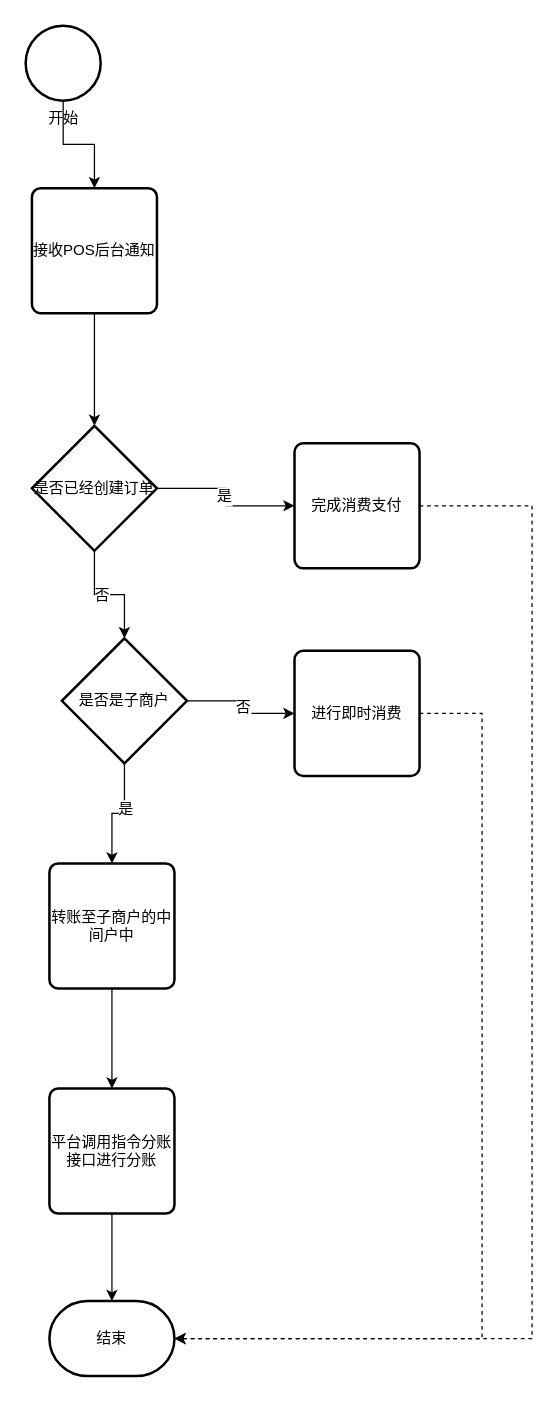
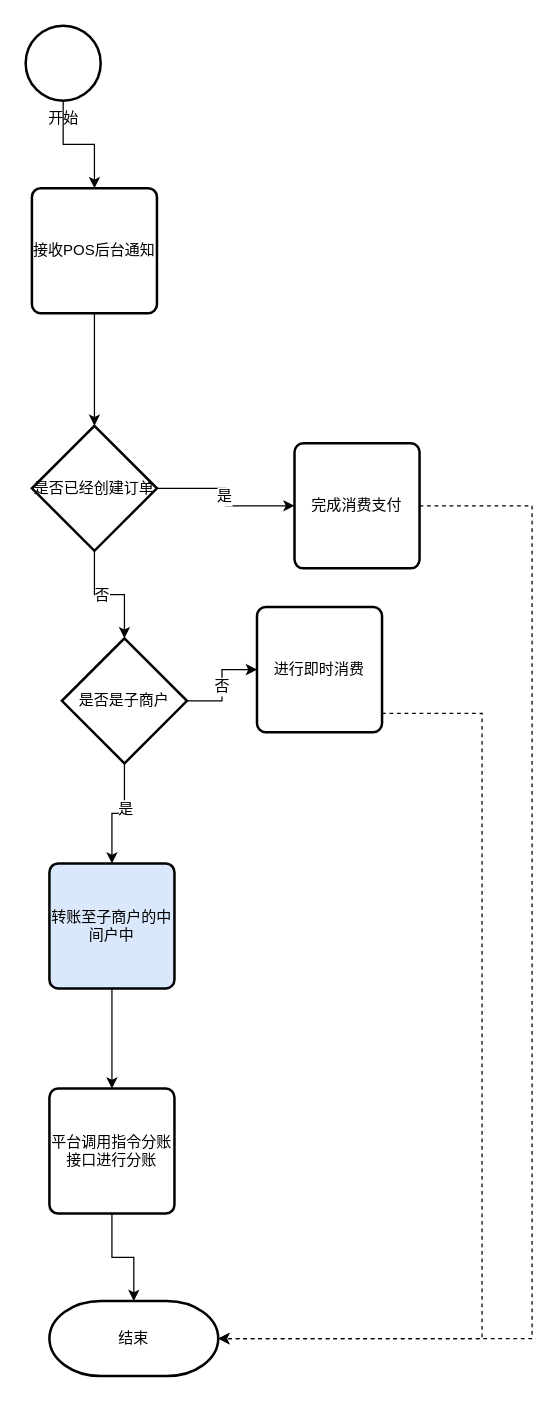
  <mxCell id="0" />
  <mxCell id="1" parent="0" />
  <mxCell id="2" style="edgeStyle=orthogonalEdgeStyle;rounded=0;orthogonalLoop=1;jettySize=auto;html=1;" edge="1" parent="1" source="3" target="5"><mxGeometry relative="1" as="geometry" /></mxCell>
  <mxCell id="3" value="开始" style="verticalLabelPosition=bottom;verticalAlign=top;html=1;strokeWidth=2;shape=mxgraph.flowchart.on-page_reference;" vertex="1" parent="1"><mxGeometry x="20" y="20" width="60" height="60" as="geometry" /></mxCell>
  <mxCell id="4" style="edgeStyle=orthogonalEdgeStyle;rounded=0;orthogonalLoop=1;jettySize=auto;html=1;entryX=0.5;entryY=0;entryDx=0;entryDy=0;entryPerimeter=0;" edge="1" parent="1" source="5" target="10"><mxGeometry relative="1" as="geometry" /></mxCell>
  <mxCell id="5" value="接收POS后台通知" style="rounded=1;whiteSpace=wrap;html=1;absoluteArcSize=1;arcSize=14;strokeWidth=2;" vertex="1" parent="1"><mxGeometry x="25" y="150" width="100" height="100" as="geometry" /></mxCell>
  <mxCell id="6" style="edgeStyle=orthogonalEdgeStyle;rounded=0;orthogonalLoop=1;jettySize=auto;html=1;entryX=0;entryY=0.5;entryDx=0;entryDy=0;" edge="1" parent="1" source="10" target="17"><mxGeometry relative="1" as="geometry" /></mxCell>
  <mxCell id="7" value="是" style="text;html=1;resizable=0;points=[];align=center;verticalAlign=middle;labelBackgroundColor=#ffffff;" vertex="1" connectable="0" parent="6"><mxGeometry x="-0.021" y="-2" relative="1" as="geometry"><mxPoint as="offset" /></mxGeometry></mxCell>
  <mxCell id="8" value="" style="edgeStyle=orthogonalEdgeStyle;rounded=0;orthogonalLoop=1;jettySize=auto;html=1;" edge="1" parent="1" source="10" target="15"><mxGeometry relative="1" as="geometry" /></mxCell>
  <mxCell id="9" value="否" style="text;html=1;resizable=0;points=[];align=center;verticalAlign=middle;labelBackgroundColor=#ffffff;" vertex="1" connectable="0" parent="8"><mxGeometry x="-0.151" relative="1" as="geometry"><mxPoint as="offset" /></mxGeometry></mxCell>
  <mxCell id="10" value="是否已经创建订单" style="strokeWidth=2;html=1;shape=mxgraph.flowchart.decision;whiteSpace=wrap;" vertex="1" parent="1"><mxGeometry x="25" y="340" width="100" height="100" as="geometry" /></mxCell>
  <mxCell id="11" style="edgeStyle=orthogonalEdgeStyle;rounded=0;orthogonalLoop=1;jettySize=auto;html=1;entryX=0;entryY=0.5;entryDx=0;entryDy=0;" edge="1" parent="1" source="15" target="19"><mxGeometry relative="1" as="geometry" /></mxCell>
  <mxCell id="12" value="否" style="text;html=1;resizable=0;points=[];align=center;verticalAlign=middle;labelBackgroundColor=#ffffff;" vertex="1" connectable="0" parent="11"><mxGeometry x="-0.021" y="1" relative="1" as="geometry"><mxPoint as="offset" /></mxGeometry></mxCell>
  <mxCell id="13" style="edgeStyle=orthogonalEdgeStyle;rounded=0;orthogonalLoop=1;jettySize=auto;html=1;entryX=0.5;entryY=0;entryDx=0;entryDy=0;" edge="1" parent="1" source="15" target="21"><mxGeometry relative="1" as="geometry" /></mxCell>
  <mxCell id="14" value="是" style="text;html=1;resizable=0;points=[];align=center;verticalAlign=middle;labelBackgroundColor=#ffffff;" vertex="1" connectable="0" parent="13"><mxGeometry x="-0.2" relative="1" as="geometry"><mxPoint as="offset" /></mxGeometry></mxCell>
  <mxCell id="15" value="是否是子商户" style="strokeWidth=2;html=1;shape=mxgraph.flowchart.decision;whiteSpace=wrap;" vertex="1" parent="1"><mxGeometry x="49" y="510" width="100" height="100" as="geometry" /></mxCell>
  <mxCell id="16" style="edgeStyle=orthogonalEdgeStyle;rounded=0;orthogonalLoop=1;jettySize=auto;html=1;entryX=1;entryY=0.5;entryDx=0;entryDy=0;entryPerimeter=0;dashed=1;" edge="1" parent="1" source="17" target="24"><mxGeometry relative="1" as="geometry"><Array as="points"><mxPoint x="425" y="404" /><mxPoint x="425" y="1070" /></Array></mxGeometry></mxCell>
  <mxCell id="17" value="完成消费支付" style="rounded=1;whiteSpace=wrap;html=1;absoluteArcSize=1;arcSize=14;strokeWidth=2;" vertex="1" parent="1"><mxGeometry x="235" y="354" width="100" height="100" as="geometry" /></mxCell>
  <mxCell id="18" style="edgeStyle=orthogonalEdgeStyle;rounded=0;orthogonalLoop=1;jettySize=auto;html=1;entryX=1;entryY=0.5;entryDx=0;entryDy=0;entryPerimeter=0;dashed=1;" edge="1" parent="1" source="19" target="24"><mxGeometry relative="1" as="geometry"><Array as="points"><mxPoint x="385" y="570" /><mxPoint x="385" y="1070" /></Array></mxGeometry></mxCell>
- <mxCell id="19" value="进行即时消费" style="rounded=1;whiteSpace=wrap;html=1;absoluteArcSize=1;arcSize=14;strokeWidth=2;" vertex="1" parent="1"><mxGeometry x="235" y="520" width="100" height="100" as="geometry" /></mxCell>
+ <mxCell id="19" value="进行即时消费" style="rounded=1;whiteSpace=wrap;html=1;absoluteArcSize=1;arcSize=14;strokeWidth=2;" vertex="1" parent="1"><mxGeometry x="205" y="485" width="100" height="100" as="geometry" /></mxCell>
  <mxCell id="20" value="" style="edgeStyle=orthogonalEdgeStyle;rounded=0;orthogonalLoop=1;jettySize=auto;html=1;" edge="1" parent="1" source="21" target="23"><mxGeometry relative="1" as="geometry" /></mxCell>
- <mxCell id="21" value="转账至子商户的中间户中" style="rounded=1;whiteSpace=wrap;html=1;absoluteArcSize=1;arcSize=14;strokeWidth=2;" vertex="1" parent="1"><mxGeometry x="39" y="690" width="100" height="100" as="geometry" /></mxCell>
+ <mxCell id="21" value="转账至子商户的中间户中" style="rounded=1;whiteSpace=wrap;html=1;absoluteArcSize=1;arcSize=14;strokeWidth=2;fillColor=#dae8fc;" vertex="1" parent="1"><mxGeometry x="39" y="690" width="100" height="100" as="geometry" /></mxCell>
  <mxCell id="22" style="edgeStyle=orthogonalEdgeStyle;rounded=0;orthogonalLoop=1;jettySize=auto;html=1;" edge="1" parent="1" source="23" target="24"><mxGeometry relative="1" as="geometry" /></mxCell>
  <mxCell id="23" value="平台调用指令分账接口进行分账" style="rounded=1;whiteSpace=wrap;html=1;absoluteArcSize=1;arcSize=14;strokeWidth=2;" vertex="1" parent="1"><mxGeometry x="39" y="870" width="100" height="100" as="geometry" /></mxCell>
- <mxCell id="24" value="结束" style="strokeWidth=2;html=1;shape=mxgraph.flowchart.terminator;whiteSpace=wrap;" vertex="1" parent="1"><mxGeometry x="39" y="1040" width="100" height="60" as="geometry" /></mxCell>
+ <mxCell id="24" value="结束" style="strokeWidth=2;html=1;shape=mxgraph.flowchart.terminator;whiteSpace=wrap;" vertex="1" parent="1"><mxGeometry x="39" y="1040" width="135" height="60" as="geometry" /></mxCell>
